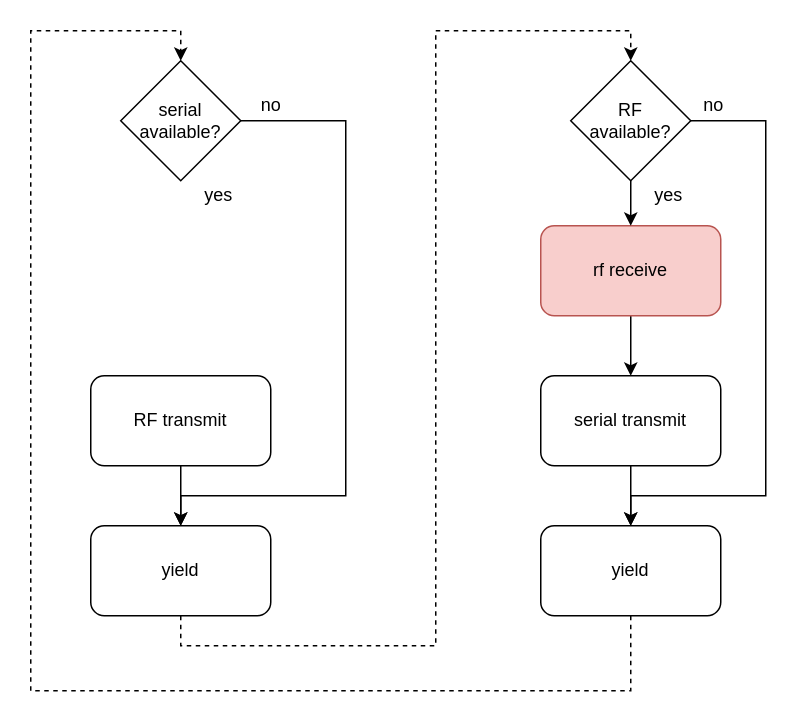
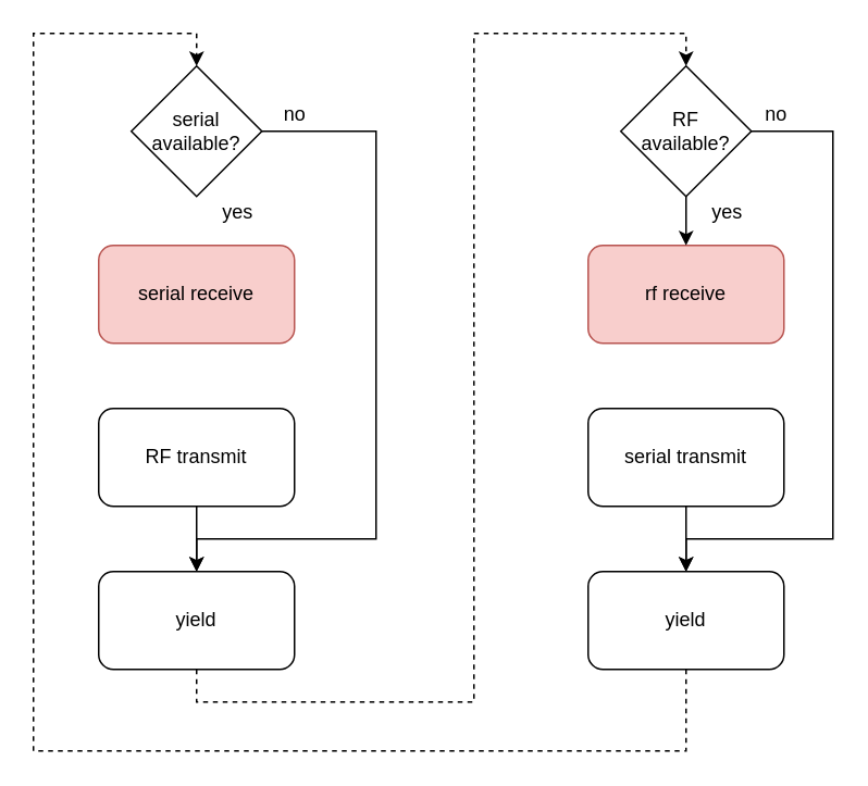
  <mxCell id="0" />
  <mxCell id="1" parent="0" />
  <mxCell id="2" style="edgeStyle=orthogonalEdgeStyle;rounded=0;orthogonalLoop=1;jettySize=auto;html=1;exitX=0.5;exitY=1;exitDx=0;exitDy=0;entryX=0.5;entryY=0;entryDx=0;entryDy=0;" edge="1" parent="1" source="3"><mxGeometry relative="1" as="geometry"><mxPoint x="120" y="350" as="targetPoint" /></mxGeometry></mxCell>
  <mxCell id="3" value="RF transmit" style="rounded=1;whiteSpace=wrap;html=1;" vertex="1" parent="1"><mxGeometry x="60" y="250" width="120" height="60" as="geometry" /></mxCell>
+ <mxCell id="4" value="serial receive" style="rounded=1;whiteSpace=wrap;html=1;fillColor=#f8cecc;strokeColor=#b85450;" vertex="1" parent="1"><mxGeometry x="60" y="150" width="120" height="60" as="geometry" /></mxCell>
  <mxCell id="5" style="edgeStyle=orthogonalEdgeStyle;rounded=0;orthogonalLoop=1;jettySize=auto;html=1;exitX=0.5;exitY=1;exitDx=0;exitDy=0;entryX=0.5;entryY=0;entryDx=0;entryDy=0;" edge="1" parent="1" source="6"><mxGeometry relative="1" as="geometry"><mxPoint x="420" y="350" as="targetPoint" /></mxGeometry></mxCell>
  <mxCell id="6" value="serial transmit" style="rounded=1;whiteSpace=wrap;html=1;" vertex="1" parent="1"><mxGeometry x="360" y="250" width="120" height="60" as="geometry" /></mxCell>
- <mxCell id="7" style="edgeStyle=orthogonalEdgeStyle;rounded=0;orthogonalLoop=1;jettySize=auto;html=1;exitX=0.5;exitY=1;exitDx=0;exitDy=0;entryX=0.5;entryY=0;entryDx=0;entryDy=0;" edge="1" parent="1" source="8" target="6"><mxGeometry relative="1" as="geometry" /></mxCell>
  <mxCell id="8" value="rf receive" style="rounded=1;whiteSpace=wrap;html=1;fillColor=#f8cecc;strokeColor=#b85450;" vertex="1" parent="1"><mxGeometry x="360" y="150" width="120" height="60" as="geometry" /></mxCell>
  <mxCell id="9" style="edgeStyle=orthogonalEdgeStyle;rounded=0;orthogonalLoop=1;jettySize=auto;html=1;exitX=1;exitY=0.5;exitDx=0;exitDy=0;entryX=0.5;entryY=0;entryDx=0;entryDy=0;" edge="1" parent="1" source="10"><mxGeometry relative="1" as="geometry"><mxPoint x="120" y="350" as="targetPoint" /><Array as="points"><mxPoint x="230" y="80" /><mxPoint x="230" y="330" /><mxPoint x="120" y="330" /></Array></mxGeometry></mxCell>
  <mxCell id="10" value="&lt;div&gt;serial&lt;/div&gt;&lt;div&gt;available?&lt;br&gt;&lt;/div&gt;" style="rhombus;whiteSpace=wrap;html=1;" vertex="1" parent="1"><mxGeometry x="80" y="40" width="80" height="80" as="geometry" /></mxCell>
  <mxCell id="11" value="no" style="text;html=1;align=center;verticalAlign=middle;resizable=0;points=[];autosize=1;strokeColor=none;" vertex="1" parent="1"><mxGeometry x="165" y="60" width="30" height="20" as="geometry" /></mxCell>
  <mxCell id="12" style="edgeStyle=orthogonalEdgeStyle;rounded=0;orthogonalLoop=1;jettySize=auto;html=1;exitX=0.5;exitY=1;exitDx=0;exitDy=0;entryX=0.5;entryY=0;entryDx=0;entryDy=0;dashed=1;" edge="1" parent="1" source="13" target="18"><mxGeometry relative="1" as="geometry"><Array as="points"><mxPoint x="120" y="430" /><mxPoint x="290" y="430" /><mxPoint x="290" y="20" /><mxPoint x="420" y="20" /></Array></mxGeometry></mxCell>
  <mxCell id="13" value="yield" style="rounded=1;whiteSpace=wrap;html=1;" vertex="1" parent="1"><mxGeometry x="60" y="350" width="120" height="60" as="geometry" /></mxCell>
  <mxCell id="14" style="edgeStyle=orthogonalEdgeStyle;rounded=0;orthogonalLoop=1;jettySize=auto;html=1;exitX=0.5;exitY=1;exitDx=0;exitDy=0;entryX=0.5;entryY=0;entryDx=0;entryDy=0;dashed=1;" edge="1" parent="1" source="15" target="10"><mxGeometry relative="1" as="geometry"><Array as="points"><mxPoint x="420" y="460" /><mxPoint x="20" y="460" /><mxPoint x="20" y="20" /><mxPoint x="120" y="20" /></Array></mxGeometry></mxCell>
  <mxCell id="15" value="yield" style="rounded=1;whiteSpace=wrap;html=1;" vertex="1" parent="1"><mxGeometry x="360" y="350" width="120" height="60" as="geometry" /></mxCell>
  <mxCell id="16" style="edgeStyle=orthogonalEdgeStyle;rounded=0;orthogonalLoop=1;jettySize=auto;html=1;exitX=1;exitY=0.5;exitDx=0;exitDy=0;entryX=0.5;entryY=0;entryDx=0;entryDy=0;" edge="1" parent="1" source="18" target="15"><mxGeometry relative="1" as="geometry"><Array as="points"><mxPoint x="510" y="80" /><mxPoint x="510" y="330" /><mxPoint x="420" y="330" /></Array></mxGeometry></mxCell>
  <mxCell id="17" style="edgeStyle=orthogonalEdgeStyle;rounded=0;orthogonalLoop=1;jettySize=auto;html=1;exitX=0.5;exitY=1;exitDx=0;exitDy=0;entryX=0.5;entryY=0;entryDx=0;entryDy=0;" edge="1" parent="1" source="18" target="8"><mxGeometry relative="1" as="geometry" /></mxCell>
  <mxCell id="18" value="RF&lt;br&gt;&lt;div&gt;available?&lt;br&gt;&lt;/div&gt;" style="rhombus;whiteSpace=wrap;html=1;" vertex="1" parent="1"><mxGeometry x="380" y="40" width="80" height="80" as="geometry" /></mxCell>
  <mxCell id="19" value="yes" style="text;html=1;align=center;verticalAlign=middle;resizable=0;points=[];autosize=1;strokeColor=none;" vertex="1" parent="1"><mxGeometry x="130" y="120" width="30" height="20" as="geometry" /></mxCell>
  <mxCell id="20" value="yes" style="text;html=1;align=center;verticalAlign=middle;resizable=0;points=[];autosize=1;strokeColor=none;" vertex="1" parent="1"><mxGeometry x="430" y="120" width="30" height="20" as="geometry" /></mxCell>
  <mxCell id="21" value="no" style="text;html=1;align=center;verticalAlign=middle;resizable=0;points=[];autosize=1;strokeColor=none;" vertex="1" parent="1"><mxGeometry x="460" y="60" width="30" height="20" as="geometry" /></mxCell>
